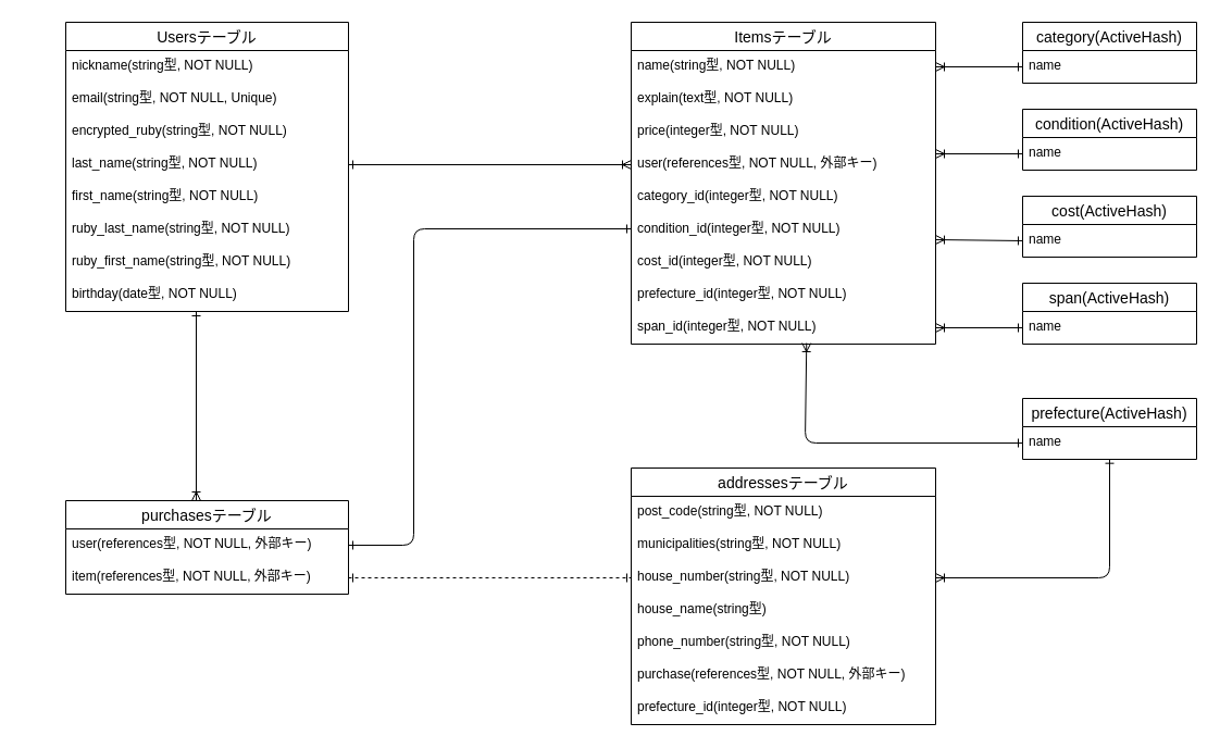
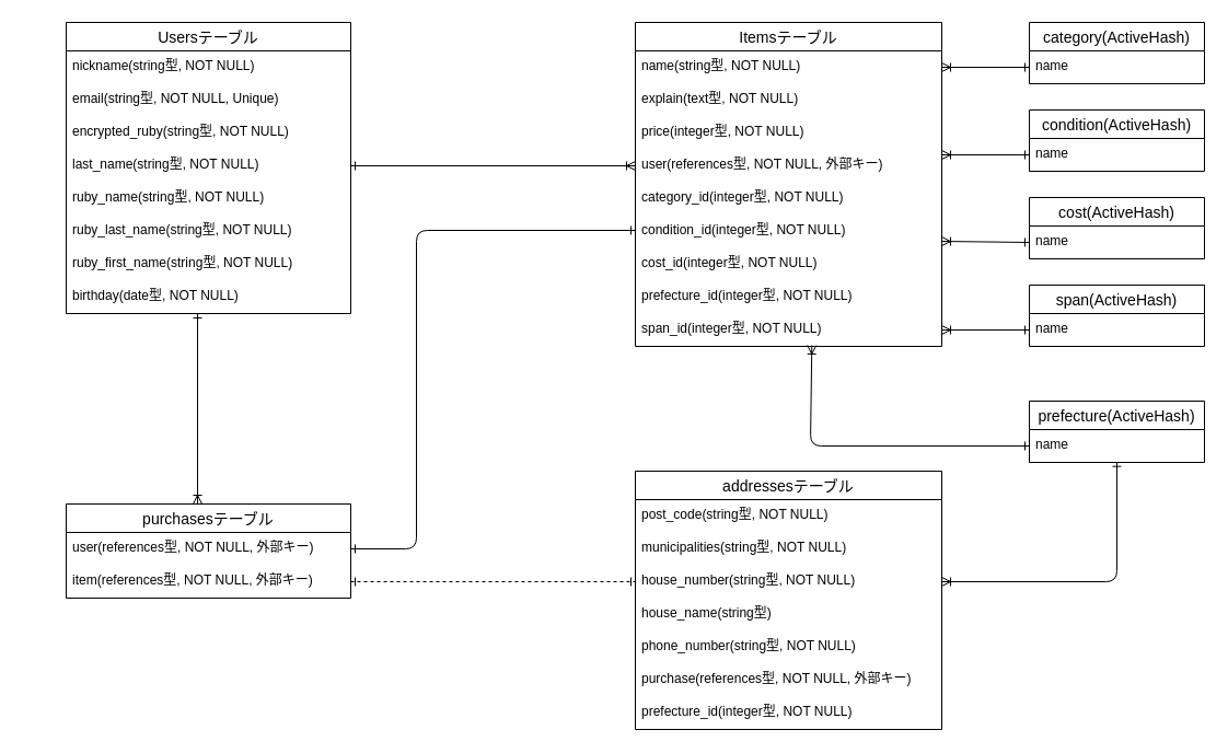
  <mxCell id="0" />
  <mxCell id="1" parent="0" />
  <mxCell id="2" value="Usersテーブル" style="swimlane;fontStyle=0;childLayout=stackLayout;horizontal=1;startSize=26;horizontalStack=0;resizeParent=1;resizeParentMax=0;resizeLast=0;collapsible=1;marginBottom=0;align=center;fontSize=14;" parent="1" vertex="1"><mxGeometry x="60" y="20" width="260" height="266" as="geometry"><mxRectangle x="80" y="40" width="130" height="30" as="alternateBounds" /></mxGeometry></mxCell>
  <mxCell id="3" value="nickname(string型, NOT NULL)" style="text;strokeColor=none;fillColor=none;spacingLeft=4;spacingRight=4;overflow=hidden;rotatable=0;points=[[0,0.5],[1,0.5]];portConstraint=eastwest;fontSize=12;" parent="2" vertex="1"><mxGeometry y="26" width="260" height="30" as="geometry" /></mxCell>
  <mxCell id="4" value="email(string型, NOT NULL, Unique)" style="text;strokeColor=none;fillColor=none;spacingLeft=4;spacingRight=4;overflow=hidden;rotatable=0;points=[[0,0.5],[1,0.5]];portConstraint=eastwest;fontSize=12;" parent="2" vertex="1"><mxGeometry y="56" width="260" height="30" as="geometry" /></mxCell>
  <mxCell id="5" value="encrypted_ruby(string型, NOT NULL)" style="text;strokeColor=none;fillColor=none;spacingLeft=4;spacingRight=4;overflow=hidden;rotatable=0;points=[[0,0.5],[1,0.5]];portConstraint=eastwest;fontSize=12;" parent="2" vertex="1"><mxGeometry y="86" width="260" height="30" as="geometry" /></mxCell>
  <mxCell id="6" value="last_name(string型, NOT NULL)" style="text;strokeColor=none;fillColor=none;spacingLeft=4;spacingRight=4;overflow=hidden;rotatable=0;points=[[0,0.5],[1,0.5]];portConstraint=eastwest;fontSize=12;" parent="2" vertex="1"><mxGeometry y="116" width="260" height="30" as="geometry" /></mxCell>
- <mxCell id="7" value="first_name(string型, NOT NULL)" style="text;strokeColor=none;fillColor=none;spacingLeft=4;spacingRight=4;overflow=hidden;rotatable=0;points=[[0,0.5],[1,0.5]];portConstraint=eastwest;fontSize=12;" parent="2" vertex="1"><mxGeometry y="146" width="260" height="30" as="geometry" /></mxCell>
+ <mxCell id="7" value="ruby_name(string型, NOT NULL)" style="text;strokeColor=none;fillColor=none;spacingLeft=4;spacingRight=4;overflow=hidden;rotatable=0;points=[[0,0.5],[1,0.5]];portConstraint=eastwest;fontSize=12;" parent="2" vertex="1"><mxGeometry y="146" width="260" height="30" as="geometry" /></mxCell>
  <mxCell id="8" value="ruby_last_name(string型, NOT NULL)" style="text;strokeColor=none;fillColor=none;spacingLeft=4;spacingRight=4;overflow=hidden;rotatable=0;points=[[0,0.5],[1,0.5]];portConstraint=eastwest;fontSize=12;" parent="2" vertex="1"><mxGeometry y="176" width="260" height="30" as="geometry" /></mxCell>
  <mxCell id="9" value="ruby_first_name(string型, NOT NULL)" style="text;strokeColor=none;fillColor=none;spacingLeft=4;spacingRight=4;overflow=hidden;rotatable=0;points=[[0,0.5],[1,0.5]];portConstraint=eastwest;fontSize=12;" parent="2" vertex="1"><mxGeometry y="206" width="260" height="30" as="geometry" /></mxCell>
  <mxCell id="10" value="birthday(date型, NOT NULL)" style="text;strokeColor=none;fillColor=none;spacingLeft=4;spacingRight=4;overflow=hidden;rotatable=0;points=[[0,0.5],[1,0.5]];portConstraint=eastwest;fontSize=12;" parent="2" vertex="1"><mxGeometry y="236" width="260" height="30" as="geometry" /></mxCell>
  <mxCell id="11" value="Itemsテーブル" style="swimlane;fontStyle=0;childLayout=stackLayout;horizontal=1;startSize=26;horizontalStack=0;resizeParent=1;resizeParentMax=0;resizeLast=0;collapsible=1;marginBottom=0;align=center;fontSize=14;" parent="1" vertex="1"><mxGeometry x="580" y="20" width="280" height="296" as="geometry" /></mxCell>
  <mxCell id="12" value="name(string型, NOT NULL)" style="text;strokeColor=none;fillColor=none;spacingLeft=4;spacingRight=4;overflow=hidden;rotatable=0;points=[[0,0.5],[1,0.5]];portConstraint=eastwest;fontSize=12;" parent="11" vertex="1"><mxGeometry y="26" width="280" height="30" as="geometry" /></mxCell>
  <mxCell id="13" value="explain(text型, NOT NULL)" style="text;strokeColor=none;fillColor=none;spacingLeft=4;spacingRight=4;overflow=hidden;rotatable=0;points=[[0,0.5],[1,0.5]];portConstraint=eastwest;fontSize=12;" parent="11" vertex="1"><mxGeometry y="56" width="280" height="30" as="geometry" /></mxCell>
  <mxCell id="14" value="price(integer型, NOT NULL)" style="text;strokeColor=none;fillColor=none;spacingLeft=4;spacingRight=4;overflow=hidden;rotatable=0;points=[[0,0.5],[1,0.5]];portConstraint=eastwest;fontSize=12;" parent="11" vertex="1"><mxGeometry y="86" width="280" height="30" as="geometry" /></mxCell>
  <mxCell id="15" value="user(references型, NOT NULL, 外部キー)" style="text;strokeColor=none;fillColor=none;spacingLeft=4;spacingRight=4;overflow=hidden;rotatable=0;points=[[0,0.5],[1,0.5]];portConstraint=eastwest;fontSize=12;" parent="11" vertex="1"><mxGeometry y="116" width="280" height="30" as="geometry" /></mxCell>
  <mxCell id="16" value="category_id(integer型, NOT NULL)" style="text;strokeColor=none;fillColor=none;spacingLeft=4;spacingRight=4;overflow=hidden;rotatable=0;points=[[0,0.5],[1,0.5]];portConstraint=eastwest;fontSize=12;" parent="11" vertex="1"><mxGeometry y="146" width="280" height="30" as="geometry" /></mxCell>
  <mxCell id="17" value="condition_id(integer型, NOT NULL)" style="text;strokeColor=none;fillColor=none;spacingLeft=4;spacingRight=4;overflow=hidden;rotatable=0;points=[[0,0.5],[1,0.5]];portConstraint=eastwest;fontSize=12;" parent="11" vertex="1"><mxGeometry y="176" width="280" height="30" as="geometry" /></mxCell>
  <mxCell id="18" value="cost_id(integer型, NOT NULL)" style="text;strokeColor=none;fillColor=none;spacingLeft=4;spacingRight=4;overflow=hidden;rotatable=0;points=[[0,0.5],[1,0.5]];portConstraint=eastwest;fontSize=12;" parent="11" vertex="1"><mxGeometry y="206" width="280" height="30" as="geometry" /></mxCell>
  <mxCell id="19" value="prefecture_id(integer型, NOT NULL)" style="text;strokeColor=none;fillColor=none;spacingLeft=4;spacingRight=4;overflow=hidden;rotatable=0;points=[[0,0.5],[1,0.5]];portConstraint=eastwest;fontSize=12;" parent="11" vertex="1"><mxGeometry y="236" width="280" height="30" as="geometry" /></mxCell>
  <mxCell id="20" value="span_id(integer型, NOT NULL)" style="text;strokeColor=none;fillColor=none;spacingLeft=4;spacingRight=4;overflow=hidden;rotatable=0;points=[[0,0.5],[1,0.5]];portConstraint=eastwest;fontSize=12;" parent="11" vertex="1"><mxGeometry y="266" width="280" height="30" as="geometry" /></mxCell>
  <mxCell id="21" value="purchasesテーブル" style="swimlane;fontStyle=0;childLayout=stackLayout;horizontal=1;startSize=26;horizontalStack=0;resizeParent=1;resizeParentMax=0;resizeLast=0;collapsible=1;marginBottom=0;align=center;fontSize=14;" parent="1" vertex="1"><mxGeometry x="60" y="460" width="260" height="86" as="geometry" /></mxCell>
  <mxCell id="22" value="user(references型, NOT NULL, 外部キー)" style="text;strokeColor=none;fillColor=none;spacingLeft=4;spacingRight=4;overflow=hidden;rotatable=0;points=[[0,0.5],[1,0.5]];portConstraint=eastwest;fontSize=12;" parent="21" vertex="1"><mxGeometry y="26" width="260" height="30" as="geometry" /></mxCell>
  <mxCell id="23" value="item(references型, NOT NULL, 外部キー)" style="text;strokeColor=none;fillColor=none;spacingLeft=4;spacingRight=4;overflow=hidden;rotatable=0;points=[[0,0.5],[1,0.5]];portConstraint=eastwest;fontSize=12;" parent="21" vertex="1"><mxGeometry y="56" width="260" height="30" as="geometry" /></mxCell>
  <mxCell id="24" value="addressesテーブル" style="swimlane;fontStyle=0;childLayout=stackLayout;horizontal=1;startSize=26;horizontalStack=0;resizeParent=1;resizeParentMax=0;resizeLast=0;collapsible=1;marginBottom=0;align=center;fontSize=14;" parent="1" vertex="1"><mxGeometry x="580" y="430" width="280" height="236" as="geometry" /></mxCell>
  <mxCell id="25" value="post_code(string型, NOT NULL)" style="text;strokeColor=none;fillColor=none;spacingLeft=4;spacingRight=4;overflow=hidden;rotatable=0;points=[[0,0.5],[1,0.5]];portConstraint=eastwest;fontSize=12;" parent="24" vertex="1"><mxGeometry y="26" width="280" height="30" as="geometry" /></mxCell>
  <mxCell id="26" value="municipalities(string型, NOT NULL)" style="text;strokeColor=none;fillColor=none;spacingLeft=4;spacingRight=4;overflow=hidden;rotatable=0;points=[[0,0.5],[1,0.5]];portConstraint=eastwest;fontSize=12;" parent="24" vertex="1"><mxGeometry y="56" width="280" height="30" as="geometry" /></mxCell>
  <mxCell id="27" value="house_number(string型, NOT NULL)" style="text;strokeColor=none;fillColor=none;spacingLeft=4;spacingRight=4;overflow=hidden;rotatable=0;points=[[0,0.5],[1,0.5]];portConstraint=eastwest;fontSize=12;" parent="24" vertex="1"><mxGeometry y="86" width="280" height="30" as="geometry" /></mxCell>
  <mxCell id="28" value="house_name(string型)" style="text;strokeColor=none;fillColor=none;spacingLeft=4;spacingRight=4;overflow=hidden;rotatable=0;points=[[0,0.5],[1,0.5]];portConstraint=eastwest;fontSize=12;" parent="24" vertex="1"><mxGeometry y="116" width="280" height="30" as="geometry" /></mxCell>
  <mxCell id="29" value="phone_number(string型, NOT NULL)" style="text;strokeColor=none;fillColor=none;spacingLeft=4;spacingRight=4;overflow=hidden;rotatable=0;points=[[0,0.5],[1,0.5]];portConstraint=eastwest;fontSize=12;" parent="24" vertex="1"><mxGeometry y="146" width="280" height="30" as="geometry" /></mxCell>
  <mxCell id="30" value="purchase(references型, NOT NULL, 外部キー)" style="text;strokeColor=none;fillColor=none;spacingLeft=4;spacingRight=4;overflow=hidden;rotatable=0;points=[[0,0.5],[1,0.5]];portConstraint=eastwest;fontSize=12;" parent="24" vertex="1"><mxGeometry y="176" width="280" height="30" as="geometry" /></mxCell>
  <mxCell id="31" value="prefecture_id(integer型, NOT NULL)" style="text;strokeColor=none;fillColor=none;spacingLeft=4;spacingRight=4;overflow=hidden;rotatable=0;points=[[0,0.5],[1,0.5]];portConstraint=eastwest;fontSize=12;" parent="24" vertex="1"><mxGeometry y="206" width="280" height="30" as="geometry" /></mxCell>
  <mxCell id="32" style="edgeStyle=elbowEdgeStyle;html=1;exitX=0;exitY=0.467;exitDx=0;exitDy=0;startArrow=ERone;startFill=0;endArrow=ERone;endFill=0;entryX=1;entryY=0.5;entryDx=0;entryDy=0;exitPerimeter=0;" parent="1" source="17" target="22" edge="1"><mxGeometry relative="1" as="geometry"><mxPoint x="420" y="440" as="targetPoint" /><Array as="points"><mxPoint x="380" y="360" /></Array></mxGeometry></mxCell>
  <mxCell id="33" style="edgeStyle=elbowEdgeStyle;html=1;startArrow=ERone;startFill=0;endArrow=ERoneToMany;endFill=0;entryX=0.462;entryY=0;entryDx=0;entryDy=0;entryPerimeter=0;" parent="1" target="21" edge="1"><mxGeometry relative="1" as="geometry"><mxPoint x="180" y="400" as="targetPoint" /><mxPoint x="180" y="286" as="sourcePoint" /><Array as="points"><mxPoint x="180" y="370" /><mxPoint x="140" y="410" /><mxPoint x="140" y="440" /><mxPoint x="20" y="390" /></Array></mxGeometry></mxCell>
  <mxCell id="34" style="edgeStyle=none;html=1;exitX=1;exitY=0.5;exitDx=0;exitDy=0;entryX=0;entryY=0.5;entryDx=0;entryDy=0;startArrow=ERone;startFill=0;endArrow=ERoneToMany;endFill=0;" parent="1" source="6" target="15" edge="1"><mxGeometry relative="1" as="geometry" /></mxCell>
  <mxCell id="35" value="category(ActiveHash)" style="swimlane;fontStyle=0;childLayout=stackLayout;horizontal=1;startSize=26;horizontalStack=0;resizeParent=1;resizeParentMax=0;resizeLast=0;collapsible=1;marginBottom=0;align=center;fontSize=14;" parent="1" vertex="1"><mxGeometry x="940" y="20" width="160" height="56" as="geometry" /></mxCell>
  <mxCell id="36" value="name" style="text;strokeColor=none;fillColor=none;spacingLeft=4;spacingRight=4;overflow=hidden;rotatable=0;points=[[0,0.5],[1,0.5]];portConstraint=eastwest;fontSize=12;" parent="35" vertex="1"><mxGeometry y="26" width="160" height="30" as="geometry" /></mxCell>
  <mxCell id="37" value="condition(ActiveHash)" style="swimlane;fontStyle=0;childLayout=stackLayout;horizontal=1;startSize=26;horizontalStack=0;resizeParent=1;resizeParentMax=0;resizeLast=0;collapsible=1;marginBottom=0;align=center;fontSize=14;" parent="1" vertex="1"><mxGeometry x="940" y="100" width="160" height="56" as="geometry" /></mxCell>
  <mxCell id="38" value="name" style="text;strokeColor=none;fillColor=none;spacingLeft=4;spacingRight=4;overflow=hidden;rotatable=0;points=[[0,0.5],[1,0.5]];portConstraint=eastwest;fontSize=12;" parent="37" vertex="1"><mxGeometry y="26" width="160" height="30" as="geometry" /></mxCell>
  <mxCell id="39" value="cost(ActiveHash)" style="swimlane;fontStyle=0;childLayout=stackLayout;horizontal=1;startSize=26;horizontalStack=0;resizeParent=1;resizeParentMax=0;resizeLast=0;collapsible=1;marginBottom=0;align=center;fontSize=14;" parent="1" vertex="1"><mxGeometry x="940" y="180" width="160" height="56" as="geometry" /></mxCell>
  <mxCell id="40" value="name" style="text;strokeColor=none;fillColor=none;spacingLeft=4;spacingRight=4;overflow=hidden;rotatable=0;points=[[0,0.5],[1,0.5]];portConstraint=eastwest;fontSize=12;" parent="39" vertex="1"><mxGeometry y="26" width="160" height="30" as="geometry" /></mxCell>
  <mxCell id="41" value="prefecture(ActiveHash)" style="swimlane;fontStyle=0;childLayout=stackLayout;horizontal=1;startSize=26;horizontalStack=0;resizeParent=1;resizeParentMax=0;resizeLast=0;collapsible=1;marginBottom=0;align=center;fontSize=14;" parent="1" vertex="1"><mxGeometry x="940" y="366" width="160" height="56" as="geometry" /></mxCell>
  <mxCell id="42" value="name" style="text;strokeColor=none;fillColor=none;spacingLeft=4;spacingRight=4;overflow=hidden;rotatable=0;points=[[0,0.5],[1,0.5]];portConstraint=eastwest;fontSize=12;" parent="41" vertex="1"><mxGeometry y="26" width="160" height="30" as="geometry" /></mxCell>
  <mxCell id="43" value="span(ActiveHash)" style="swimlane;fontStyle=0;childLayout=stackLayout;horizontal=1;startSize=26;horizontalStack=0;resizeParent=1;resizeParentMax=0;resizeLast=0;collapsible=1;marginBottom=0;align=center;fontSize=14;" parent="1" vertex="1"><mxGeometry x="940" y="260" width="160" height="56" as="geometry" /></mxCell>
  <mxCell id="44" value="name" style="text;strokeColor=none;fillColor=none;spacingLeft=4;spacingRight=4;overflow=hidden;rotatable=0;points=[[0,0.5],[1,0.5]];portConstraint=eastwest;fontSize=12;" parent="43" vertex="1"><mxGeometry y="26" width="160" height="30" as="geometry" /></mxCell>
  <mxCell id="45" style="edgeStyle=none;html=1;exitX=0;exitY=0.5;exitDx=0;exitDy=0;entryX=1;entryY=0.5;entryDx=0;entryDy=0;startArrow=ERone;startFill=0;endArrow=ERoneToMany;endFill=0;" parent="1" source="36" target="12" edge="1"><mxGeometry relative="1" as="geometry" /></mxCell>
  <mxCell id="46" style="edgeStyle=none;html=1;exitX=0;exitY=0.5;exitDx=0;exitDy=0;startArrow=ERone;startFill=0;endArrow=ERoneToMany;endFill=0;" parent="1" source="40" edge="1"><mxGeometry relative="1" as="geometry"><mxPoint x="860" y="220" as="targetPoint" /></mxGeometry></mxCell>
  <mxCell id="47" style="edgeStyle=none;html=1;exitX=0;exitY=0.5;exitDx=0;exitDy=0;entryX=1;entryY=0.5;entryDx=0;entryDy=0;startArrow=ERone;startFill=0;endArrow=ERoneToMany;endFill=0;" parent="1" source="44" target="20" edge="1"><mxGeometry relative="1" as="geometry" /></mxCell>
  <mxCell id="48" style="edgeStyle=none;html=1;exitX=0;exitY=0.5;exitDx=0;exitDy=0;startArrow=ERone;startFill=0;endArrow=ERoneToMany;endFill=0;" parent="1" source="38" edge="1"><mxGeometry relative="1" as="geometry"><mxPoint x="860" y="141" as="targetPoint" /></mxGeometry></mxCell>
  <mxCell id="49" style="edgeStyle=none;html=1;exitX=1;exitY=0.5;exitDx=0;exitDy=0;entryX=0;entryY=0.5;entryDx=0;entryDy=0;startArrow=ERone;startFill=0;endArrow=ERone;endFill=0;dashed=1;" parent="1" source="23" target="27" edge="1"><mxGeometry relative="1" as="geometry" /></mxCell>
  <mxCell id="50" style="edgeStyle=none;html=1;exitX=1;exitY=0.5;exitDx=0;exitDy=0;startArrow=ERoneToMany;startFill=0;endArrow=ERone;endFill=0;entryX=0.5;entryY=0.989;entryDx=0;entryDy=0;entryPerimeter=0;" parent="1" source="27" target="42" edge="1"><mxGeometry relative="1" as="geometry"><mxPoint x="1020" y="450" as="targetPoint" /><Array as="points"><mxPoint x="1020" y="531" /></Array></mxGeometry></mxCell>
  <mxCell id="51" style="edgeStyle=none;html=1;exitX=0;exitY=0.5;exitDx=0;exitDy=0;startArrow=ERone;startFill=0;endArrow=ERoneToMany;endFill=0;entryX=0.576;entryY=0.967;entryDx=0;entryDy=0;entryPerimeter=0;" parent="1" source="42" target="20" edge="1"><mxGeometry relative="1" as="geometry"><mxPoint x="740" y="330" as="targetPoint" /><Array as="points"><mxPoint x="740" y="407" /></Array></mxGeometry></mxCell>
